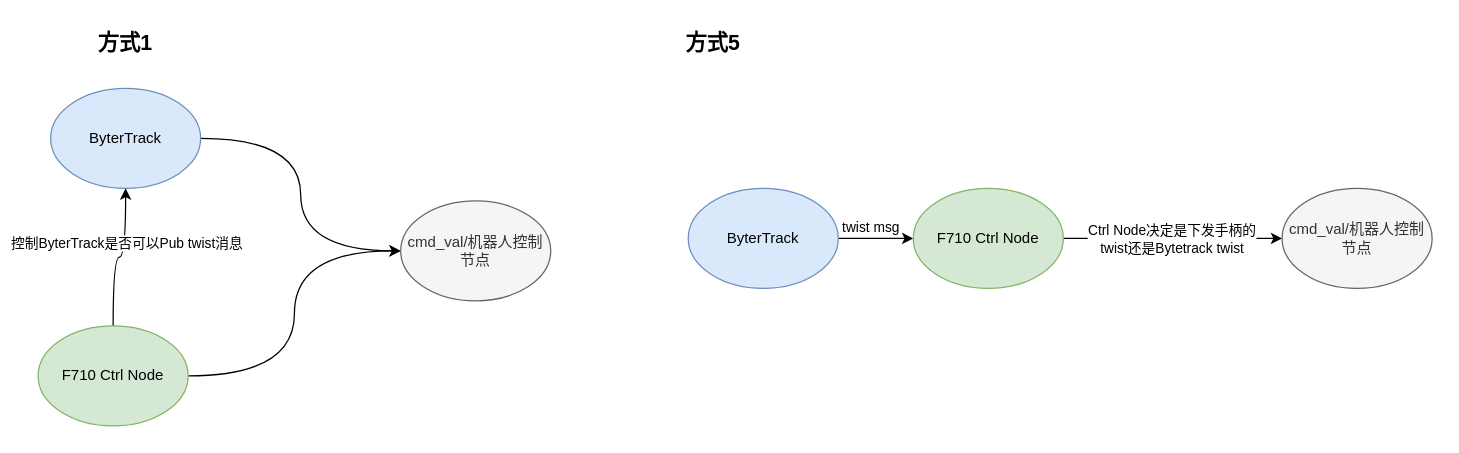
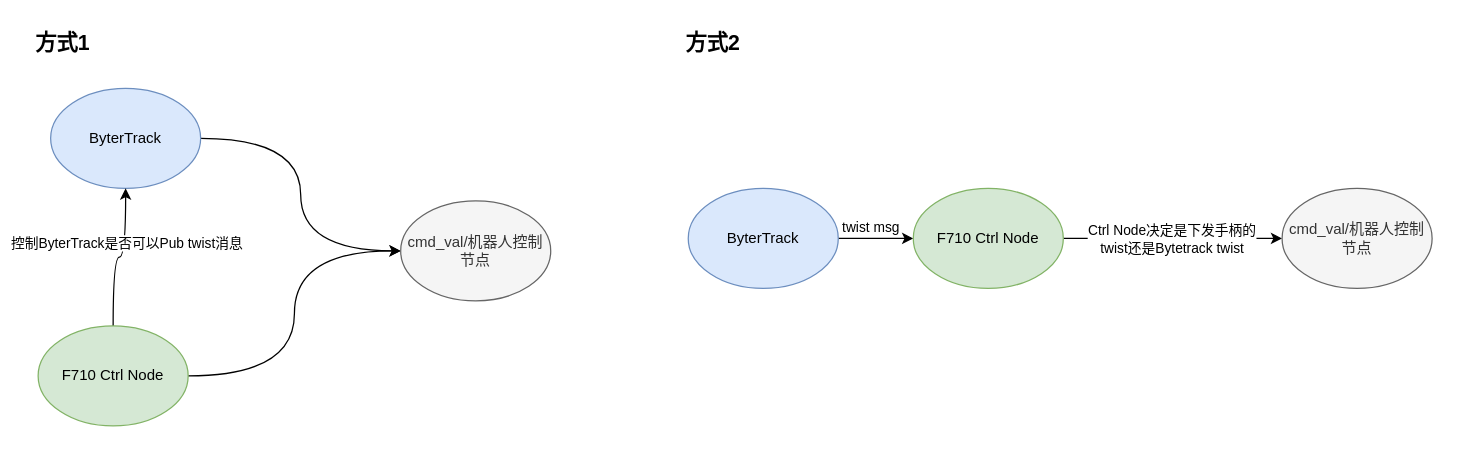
  <mxCell id="0" />
  <mxCell id="1" parent="0" />
  <mxCell id="2" style="edgeStyle=orthogonalEdgeStyle;curved=1;rounded=0;orthogonalLoop=1;jettySize=auto;html=1;exitX=1;exitY=0.5;exitDx=0;exitDy=0;entryX=0;entryY=0.5;entryDx=0;entryDy=0;" edge="1" parent="1" source="3" target="8"><mxGeometry relative="1" as="geometry" /></mxCell>
  <mxCell id="3" value="ByterTrack" style="ellipse;whiteSpace=wrap;html=1;fillColor=#dae8fc;strokeColor=#6c8ebf;" vertex="1" parent="1"><mxGeometry x="40" y="70" width="120" height="80" as="geometry" /></mxCell>
  <mxCell id="4" style="edgeStyle=orthogonalEdgeStyle;curved=1;rounded=0;orthogonalLoop=1;jettySize=auto;html=1;exitX=1;exitY=0.5;exitDx=0;exitDy=0;entryX=0;entryY=0.5;entryDx=0;entryDy=0;" edge="1" parent="1" source="7" target="8"><mxGeometry relative="1" as="geometry" /></mxCell>
  <mxCell id="5" style="edgeStyle=orthogonalEdgeStyle;curved=1;rounded=0;orthogonalLoop=1;jettySize=auto;html=1;exitX=0.5;exitY=0;exitDx=0;exitDy=0;entryX=0.5;entryY=1;entryDx=0;entryDy=0;" edge="1" parent="1" source="7" target="3"><mxGeometry relative="1" as="geometry" /></mxCell>
  <mxCell id="6" value="控制ByterTrack是否可以Pub twist消息" style="edgeLabel;html=1;align=center;verticalAlign=middle;resizable=0;points=[];" vertex="1" connectable="0" parent="5"><mxGeometry x="0.283" relative="1" as="geometry"><mxPoint as="offset" /></mxGeometry></mxCell>
  <mxCell id="7" value="F710 Ctrl Node" style="ellipse;whiteSpace=wrap;html=1;fillColor=#d5e8d4;strokeColor=#82b366;" vertex="1" parent="1"><mxGeometry x="30" y="260" width="120" height="80" as="geometry" /></mxCell>
  <mxCell id="8" value="cmd_val/机器人控制节点" style="ellipse;whiteSpace=wrap;html=1;fillColor=#f5f5f5;fontColor=#333333;strokeColor=#666666;" vertex="1" parent="1"><mxGeometry x="320" y="160" width="120" height="80" as="geometry" /></mxCell>
- <mxCell id="9" value="方式1" style="text;strokeColor=none;align=center;fillColor=none;html=1;verticalAlign=middle;whiteSpace=wrap;rounded=0;fontSize=17;fontStyle=1" vertex="1" parent="1"><mxGeometry x="70" y="20" width="60" height="30" as="geometry" /></mxCell>
- <mxCell id="10" value="方式5" style="text;strokeColor=none;align=center;fillColor=none;html=1;verticalAlign=middle;whiteSpace=wrap;rounded=0;fontSize=17;fontStyle=1" vertex="1" parent="1"><mxGeometry x="540" y="20" width="60" height="30" as="geometry" /></mxCell>
+ <mxCell id="9" value="方式1" style="text;strokeColor=none;align=center;fillColor=none;html=1;verticalAlign=middle;whiteSpace=wrap;rounded=0;fontSize=17;fontStyle=1" vertex="1" parent="1"><mxGeometry x="20" y="20" width="60" height="30" as="geometry" /></mxCell>
+ <mxCell id="10" value="方式2" style="text;strokeColor=none;align=center;fillColor=none;html=1;verticalAlign=middle;whiteSpace=wrap;rounded=0;fontSize=17;fontStyle=1" vertex="1" parent="1"><mxGeometry x="540" y="20" width="60" height="30" as="geometry" /></mxCell>
  <mxCell id="11" style="edgeStyle=orthogonalEdgeStyle;curved=1;rounded=0;orthogonalLoop=1;jettySize=auto;html=1;exitX=1;exitY=0.5;exitDx=0;exitDy=0;entryX=0;entryY=0.5;entryDx=0;entryDy=0;" edge="1" parent="1" source="13" target="16"><mxGeometry relative="1" as="geometry" /></mxCell>
  <mxCell id="12" value="twist msg" style="edgeLabel;html=1;align=center;verticalAlign=middle;resizable=0;points=[];" vertex="1" connectable="0" parent="11"><mxGeometry x="-0.462" y="10" relative="1" as="geometry"><mxPoint x="9" as="offset" /></mxGeometry></mxCell>
  <mxCell id="13" value="ByterTrack" style="ellipse;whiteSpace=wrap;html=1;fillColor=#dae8fc;strokeColor=#6c8ebf;" vertex="1" parent="1"><mxGeometry x="550" y="150" width="120" height="80" as="geometry" /></mxCell>
  <mxCell id="14" style="edgeStyle=orthogonalEdgeStyle;curved=1;rounded=0;orthogonalLoop=1;jettySize=auto;html=1;exitX=1;exitY=0.5;exitDx=0;exitDy=0;entryX=0;entryY=0.5;entryDx=0;entryDy=0;" edge="1" parent="1" source="16" target="17"><mxGeometry relative="1" as="geometry" /></mxCell>
  <mxCell id="15" value="Ctrl Node决定是下发手柄的&lt;br&gt;twist还是Bytetrack twist" style="edgeLabel;html=1;align=center;verticalAlign=middle;resizable=0;points=[];" vertex="1" connectable="0" parent="14"><mxGeometry x="-0.013" relative="1" as="geometry"><mxPoint as="offset" /></mxGeometry></mxCell>
  <mxCell id="16" value="F710 Ctrl Node" style="ellipse;whiteSpace=wrap;html=1;fillColor=#d5e8d4;strokeColor=#82b366;" vertex="1" parent="1"><mxGeometry x="730" y="150" width="120" height="80" as="geometry" /></mxCell>
  <mxCell id="17" value="cmd_val/机器人控制节点" style="ellipse;whiteSpace=wrap;html=1;fillColor=#f5f5f5;fontColor=#333333;strokeColor=#666666;" vertex="1" parent="1"><mxGeometry x="1025" y="150" width="120" height="80" as="geometry" /></mxCell>
